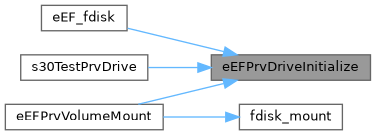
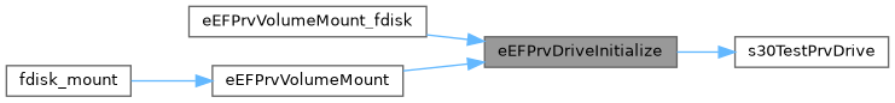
  digraph {
    rankdir=RL
    node [color=grey40 fillcolor=white fontname=Helvetica fontsize=10 shape=box style=filled]
    edge [color=steelblue1 dir=back fontname=Helvetica fontsize=10 labelfontname=Helvetica labelfontsize=10 style=solid]
    n1 [color=gray40 fillcolor=grey60 fontcolor=black height=0.2 label=eEFPrvDriveInitialize width=0.4]
-   n2 [height=0.2 label=eEF_fdisk width=0.4]
+   n2 [height=0.2 label=eEFPrvVolumeMount_fdisk width=0.4]
    n3 [height=0.2 label=eEFPrvVolumeMount width=0.4]
    n4 [height=0.2 label=s30TestPrvDrive width=0.4]
    n5 [height=0.2 label=fdisk_mount width=0.4]
    n1 -> n2
    n1 -> n3
-   n1 -> n4
-   n5 -> n3
+   n4 -> n1
+   n3 -> n5
  }
